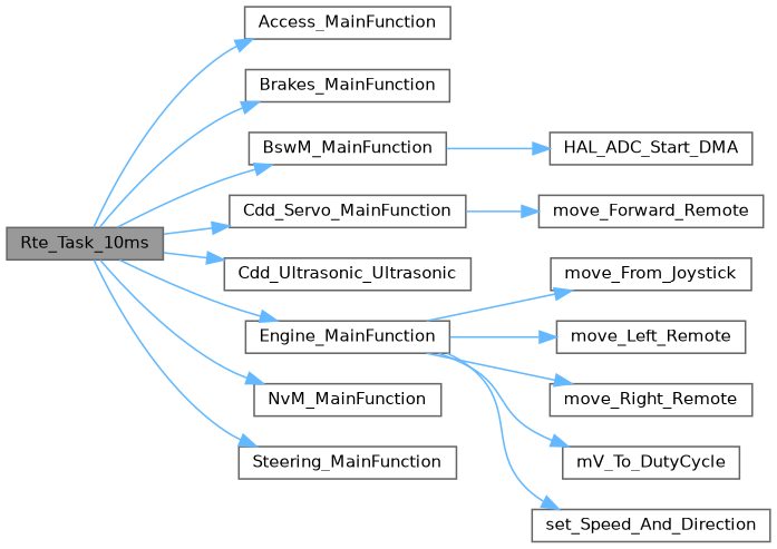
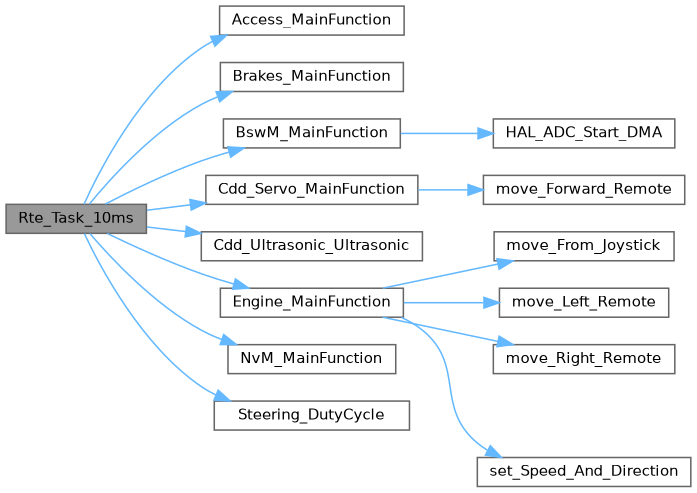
  digraph {
    rankdir=LR
    node [color=grey40 fillcolor=white fontname=Helvetica fontsize=10 shape=box style=filled]
    edge [color=steelblue1 fontname=Helvetica fontsize=10 labelfontname=Helvetica labelfontsize=10 style=solid]
    n1 [color=gray40 fillcolor=grey60 fontcolor=black height=0.2 label=Rte_Task_10ms width=0.4]
    n2 [height=0.2 label=Access_MainFunction width=0.4]
    n3 [height=0.2 label=Brakes_MainFunction width=0.4]
    n4 [height=0.2 label=BswM_MainFunction width=0.4]
    n5 [height=0.2 label=Cdd_Servo_MainFunction width=0.4]
    n6 [height=0.2 label=Cdd_Ultrasonic_Ultrasonic width=0.4]
    n7 [height=0.2 label=Engine_MainFunction width=0.4]
    n8 [height=0.2 label=NvM_MainFunction width=0.4]
-   n9 [height=0.2 label=Steering_MainFunction width=0.4]
+   n9 [height=0.2 label=Steering_DutyCycle width=0.4]
    n10 [height=0.2 label=HAL_ADC_Start_DMA width=0.4]
    n11 [height=0.2 label=move_Forward_Remote width=0.4]
    n12 [height=0.2 label=move_From_Joystick width=0.4]
    n13 [height=0.2 label=move_Left_Remote width=0.4]
    n14 [height=0.2 label=move_Right_Remote width=0.4]
-   n15 [height=0.2 label=mV_To_DutyCycle width=0.4]
    n16 [height=0.2 label=set_Speed_And_Direction width=0.4]
    n1 -> n2
    n1 -> n3
    n1 -> n4
    n1 -> n5
    n1 -> n6
    n1 -> n7
    n1 -> n8
    n1 -> n9
    n4 -> n10
    n5 -> n11
    n7 -> n12
    n7 -> n13
    n7 -> n14
-   n7 -> n15
    n7 -> n16
  }
